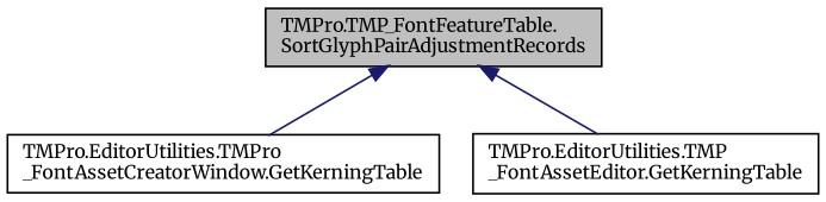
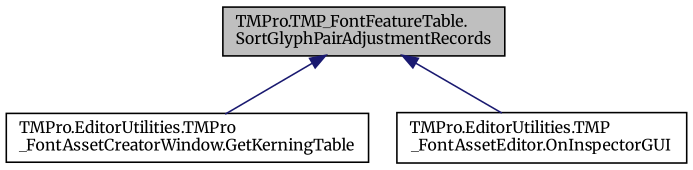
  digraph {
    rankdir=TB
    fontname=Merriweather
    node [color=black fillcolor=white fontname=Merriweather fontsize=10 shape=record style=filled]
    edge [color=midnightblue dir=back fontname=Merriweather fontsize=10 labelfontname=Helvetica labelfontsize=10 style=solid]
    n1 [fillcolor=grey75 fontcolor=black height=0.2 label="TMPro.TMP_FontFeatureTable.\lSortGlyphPairAdjustmentRecords" width=0.4]
    n2 [height=0.2 label="TMPro.EditorUtilities.TMPro\l_FontAssetCreatorWindow.GetKerningTable" width=0.4]
-   n3 [height=0.2 label="TMPro.EditorUtilities.TMP\l_FontAssetEditor.GetKerningTable" width=0.4]
+   n3 [height=0.2 label="TMPro.EditorUtilities.TMP\l_FontAssetEditor.OnInspectorGUI" width=0.4]
    n1 -> n2
    n1 -> n3
  }
